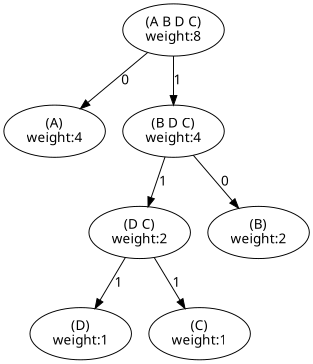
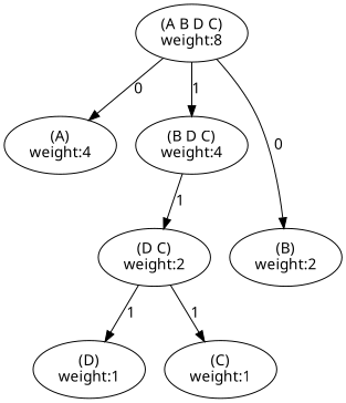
  digraph {
    fontname="Noto Sans"
    node [fontname="Noto Sans"]
    edge [fontname="Noto Sans"]
    n1 [label="(A B D C)\nweight:8"]
    n2 [label="(A)\nweight:4"]
    n3 [label="(B D C)\nweight:4"]
    n4 [label="(B)\nweight:2"]
    n5 [label="(D C)\nweight:2"]
    n6 [label="(D)\nweight:1"]
    n7 [label="(C)\nweight:1"]
    n1 -> n2 [label=0]
    n1 -> n3 [label=1]
-   n3 -> n4 [label=0]
+   n1 -> n4 [label=0]
    n3 -> n5 [label=1]
    n5 -> n6 [label=1]
    n5 -> n7 [label=1]
  }
